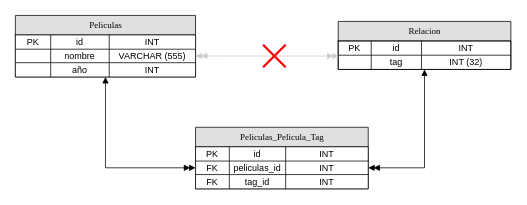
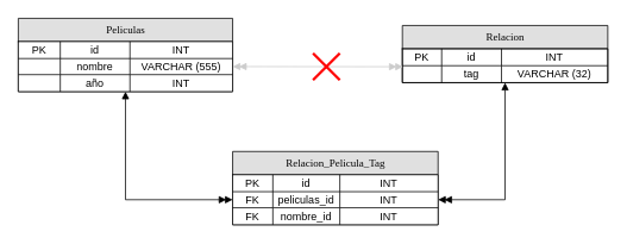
  <mxCell id="0" />
  <mxCell id="1" parent="0" />
  <mxCell id="2" value="Peliculas" style="swimlane;html=1;fontStyle=0;childLayout=stackLayout;horizontal=1;startSize=26;fillColor=#e0e0e0;horizontalStack=0;resizeParent=1;resizeLast=0;collapsible=1;marginBottom=0;swimlaneFillColor=#ffffff;align=center;rounded=1;shadow=0;comic=0;labelBackgroundColor=none;strokeWidth=1;fontFamily=Verdana;fontSize=12;arcSize=0;" parent="1" vertex="1"><mxGeometry x="20" y="20" width="240" height="82" as="geometry" /></mxCell>
  <mxCell id="3" value="" style="shape=table;startSize=0;container=1;collapsible=0;childLayout=tableLayout;" vertex="1" parent="2"><mxGeometry y="26" width="240" height="56" as="geometry" /></mxCell>
  <mxCell id="4" value="" style="shape=tableRow;horizontal=0;startSize=0;swimlaneHead=0;swimlaneBody=0;strokeColor=inherit;top=0;left=0;bottom=0;right=0;collapsible=0;dropTarget=0;fillColor=none;points=[[0,0.5],[1,0.5]];portConstraint=eastwest;" vertex="1" parent="3"><mxGeometry width="240" height="19" as="geometry" /></mxCell>
  <mxCell id="5" value="PK" style="shape=partialRectangle;html=1;whiteSpace=wrap;connectable=0;strokeColor=inherit;overflow=hidden;fillColor=none;top=0;left=0;bottom=0;right=0;pointerEvents=1;" vertex="1" parent="4"><mxGeometry width="47" height="19" as="geometry"><mxRectangle width="47" height="19" as="alternateBounds" /></mxGeometry></mxCell>
  <mxCell id="6" value="id" style="shape=partialRectangle;html=1;whiteSpace=wrap;connectable=0;strokeColor=inherit;overflow=hidden;fillColor=none;top=0;left=0;bottom=0;right=0;pointerEvents=1;" vertex="1" parent="4"><mxGeometry x="47" width="78" height="19" as="geometry"><mxRectangle width="78" height="19" as="alternateBounds" /></mxGeometry></mxCell>
  <mxCell id="7" value="INT" style="shape=partialRectangle;html=1;whiteSpace=wrap;connectable=0;strokeColor=inherit;overflow=hidden;fillColor=none;top=0;left=0;bottom=0;right=0;pointerEvents=1;" vertex="1" parent="4"><mxGeometry x="125" width="115" height="19" as="geometry"><mxRectangle width="115" height="19" as="alternateBounds" /></mxGeometry></mxCell>
  <mxCell id="8" value="" style="shape=tableRow;horizontal=0;startSize=0;swimlaneHead=0;swimlaneBody=0;strokeColor=inherit;top=0;left=0;bottom=0;right=0;collapsible=0;dropTarget=0;fillColor=none;points=[[0,0.5],[1,0.5]];portConstraint=eastwest;" vertex="1" parent="3"><mxGeometry y="19" width="240" height="18" as="geometry" /></mxCell>
  <mxCell id="9" value="" style="shape=partialRectangle;html=1;whiteSpace=wrap;connectable=0;strokeColor=inherit;overflow=hidden;fillColor=none;top=0;left=0;bottom=0;right=0;pointerEvents=1;" vertex="1" parent="8"><mxGeometry width="47" height="18" as="geometry"><mxRectangle width="47" height="18" as="alternateBounds" /></mxGeometry></mxCell>
  <mxCell id="10" value="nombre" style="shape=partialRectangle;html=1;whiteSpace=wrap;connectable=0;strokeColor=inherit;overflow=hidden;fillColor=none;top=0;left=0;bottom=0;right=0;pointerEvents=1;" vertex="1" parent="8"><mxGeometry x="47" width="78" height="18" as="geometry"><mxRectangle width="78" height="18" as="alternateBounds" /></mxGeometry></mxCell>
  <mxCell id="11" value="VARCHAR (555)" style="shape=partialRectangle;html=1;whiteSpace=wrap;connectable=0;strokeColor=inherit;overflow=hidden;fillColor=none;top=0;left=0;bottom=0;right=0;pointerEvents=1;" vertex="1" parent="8"><mxGeometry x="125" width="115" height="18" as="geometry"><mxRectangle width="115" height="18" as="alternateBounds" /></mxGeometry></mxCell>
  <mxCell id="12" value="" style="shape=tableRow;horizontal=0;startSize=0;swimlaneHead=0;swimlaneBody=0;strokeColor=inherit;top=0;left=0;bottom=0;right=0;collapsible=0;dropTarget=0;fillColor=none;points=[[0,0.5],[1,0.5]];portConstraint=eastwest;" vertex="1" parent="3"><mxGeometry y="37" width="240" height="19" as="geometry" /></mxCell>
  <mxCell id="13" value="" style="shape=partialRectangle;html=1;whiteSpace=wrap;connectable=0;strokeColor=inherit;overflow=hidden;fillColor=none;top=0;left=0;bottom=0;right=0;pointerEvents=1;" vertex="1" parent="12"><mxGeometry width="47" height="19" as="geometry"><mxRectangle width="47" height="19" as="alternateBounds" /></mxGeometry></mxCell>
  <mxCell id="14" value="año" style="shape=partialRectangle;html=1;whiteSpace=wrap;connectable=0;strokeColor=inherit;overflow=hidden;fillColor=none;top=0;left=0;bottom=0;right=0;pointerEvents=1;" vertex="1" parent="12"><mxGeometry x="47" width="78" height="19" as="geometry"><mxRectangle width="78" height="19" as="alternateBounds" /></mxGeometry></mxCell>
  <mxCell id="15" value="INT" style="shape=partialRectangle;html=1;whiteSpace=wrap;connectable=0;strokeColor=inherit;overflow=hidden;fillColor=none;top=0;left=0;bottom=0;right=0;pointerEvents=1;" vertex="1" parent="12"><mxGeometry x="125" width="115" height="19" as="geometry"><mxRectangle width="115" height="19" as="alternateBounds" /></mxGeometry></mxCell>
- <mxCell id="16" value="Peliculas_Pelicula_Tag" style="swimlane;html=1;fontStyle=0;childLayout=stackLayout;horizontal=1;startSize=26;fillColor=#e0e0e0;horizontalStack=0;resizeParent=1;resizeLast=0;collapsible=1;marginBottom=0;swimlaneFillColor=#ffffff;align=center;rounded=1;shadow=0;comic=0;labelBackgroundColor=none;strokeWidth=1;fontFamily=Verdana;fontSize=12;arcSize=0;" parent="1" vertex="1"><mxGeometry x="260" y="169" width="230" height="82" as="geometry" /></mxCell>
+ <mxCell id="16" value="Relacion_Pelicula_Tag" style="swimlane;html=1;fontStyle=0;childLayout=stackLayout;horizontal=1;startSize=26;fillColor=#e0e0e0;horizontalStack=0;resizeParent=1;resizeLast=0;collapsible=1;marginBottom=0;swimlaneFillColor=#ffffff;align=center;rounded=1;shadow=0;comic=0;labelBackgroundColor=none;strokeWidth=1;fontFamily=Verdana;fontSize=12;arcSize=0;" parent="1" vertex="1"><mxGeometry x="260" y="169" width="230" height="82" as="geometry" /></mxCell>
  <mxCell id="17" value="" style="shape=table;startSize=0;container=1;collapsible=0;childLayout=tableLayout;" vertex="1" parent="16"><mxGeometry y="26" width="230" height="56" as="geometry" /></mxCell>
  <mxCell id="18" value="" style="shape=tableRow;horizontal=0;startSize=0;swimlaneHead=0;swimlaneBody=0;strokeColor=inherit;top=0;left=0;bottom=0;right=0;collapsible=0;dropTarget=0;fillColor=none;points=[[0,0.5],[1,0.5]];portConstraint=eastwest;" vertex="1" parent="17"><mxGeometry width="230" height="19" as="geometry" /></mxCell>
  <mxCell id="19" value="PK" style="shape=partialRectangle;html=1;whiteSpace=wrap;connectable=0;strokeColor=inherit;overflow=hidden;fillColor=none;top=0;left=0;bottom=0;right=0;pointerEvents=1;" vertex="1" parent="18"><mxGeometry width="45" height="19" as="geometry"><mxRectangle width="45" height="19" as="alternateBounds" /></mxGeometry></mxCell>
  <mxCell id="20" value="id" style="shape=partialRectangle;html=1;whiteSpace=wrap;connectable=0;strokeColor=inherit;overflow=hidden;fillColor=none;top=0;left=0;bottom=0;right=0;pointerEvents=1;" vertex="1" parent="18"><mxGeometry x="45" width="75" height="19" as="geometry"><mxRectangle width="75" height="19" as="alternateBounds" /></mxGeometry></mxCell>
  <mxCell id="21" value="INT" style="shape=partialRectangle;html=1;whiteSpace=wrap;connectable=0;strokeColor=inherit;overflow=hidden;fillColor=none;top=0;left=0;bottom=0;right=0;pointerEvents=1;" vertex="1" parent="18"><mxGeometry x="120" width="110" height="19" as="geometry"><mxRectangle width="110" height="19" as="alternateBounds" /></mxGeometry></mxCell>
  <mxCell id="22" value="" style="shape=tableRow;horizontal=0;startSize=0;swimlaneHead=0;swimlaneBody=0;strokeColor=inherit;top=0;left=0;bottom=0;right=0;collapsible=0;dropTarget=0;fillColor=none;points=[[0,0.5],[1,0.5]];portConstraint=eastwest;" vertex="1" parent="17"><mxGeometry y="19" width="230" height="18" as="geometry" /></mxCell>
  <mxCell id="23" value="FK" style="shape=partialRectangle;html=1;whiteSpace=wrap;connectable=0;strokeColor=inherit;overflow=hidden;fillColor=none;top=0;left=0;bottom=0;right=0;pointerEvents=1;" vertex="1" parent="22"><mxGeometry width="45" height="18" as="geometry"><mxRectangle width="45" height="18" as="alternateBounds" /></mxGeometry></mxCell>
  <mxCell id="24" value="peliculas_id" style="shape=partialRectangle;html=1;whiteSpace=wrap;connectable=0;strokeColor=inherit;overflow=hidden;fillColor=none;top=0;left=0;bottom=0;right=0;pointerEvents=1;" vertex="1" parent="22"><mxGeometry x="45" width="75" height="18" as="geometry"><mxRectangle width="75" height="18" as="alternateBounds" /></mxGeometry></mxCell>
  <mxCell id="25" value="INT" style="shape=partialRectangle;html=1;whiteSpace=wrap;connectable=0;strokeColor=inherit;overflow=hidden;fillColor=none;top=0;left=0;bottom=0;right=0;pointerEvents=1;" vertex="1" parent="22"><mxGeometry x="120" width="110" height="18" as="geometry"><mxRectangle width="110" height="18" as="alternateBounds" /></mxGeometry></mxCell>
  <mxCell id="26" value="" style="shape=tableRow;horizontal=0;startSize=0;swimlaneHead=0;swimlaneBody=0;strokeColor=inherit;top=0;left=0;bottom=0;right=0;collapsible=0;dropTarget=0;fillColor=none;points=[[0,0.5],[1,0.5]];portConstraint=eastwest;" vertex="1" parent="17"><mxGeometry y="37" width="230" height="19" as="geometry" /></mxCell>
  <mxCell id="27" value="FK" style="shape=partialRectangle;html=1;whiteSpace=wrap;connectable=0;strokeColor=inherit;overflow=hidden;fillColor=none;top=0;left=0;bottom=0;right=0;pointerEvents=1;" vertex="1" parent="26"><mxGeometry width="45" height="19" as="geometry"><mxRectangle width="45" height="19" as="alternateBounds" /></mxGeometry></mxCell>
- <mxCell id="28" value="tag_id" style="shape=partialRectangle;html=1;whiteSpace=wrap;connectable=0;strokeColor=inherit;overflow=hidden;fillColor=none;top=0;left=0;bottom=0;right=0;pointerEvents=1;" vertex="1" parent="26"><mxGeometry x="45" width="75" height="19" as="geometry"><mxRectangle width="75" height="19" as="alternateBounds" /></mxGeometry></mxCell>
+ <mxCell id="28" value="nombre_id" style="shape=partialRectangle;html=1;whiteSpace=wrap;connectable=0;strokeColor=inherit;overflow=hidden;fillColor=none;top=0;left=0;bottom=0;right=0;pointerEvents=1;" vertex="1" parent="26"><mxGeometry x="45" width="75" height="19" as="geometry"><mxRectangle width="75" height="19" as="alternateBounds" /></mxGeometry></mxCell>
  <mxCell id="29" value="INT" style="shape=partialRectangle;html=1;whiteSpace=wrap;connectable=0;strokeColor=inherit;overflow=hidden;fillColor=none;top=0;left=0;bottom=0;right=0;pointerEvents=1;" vertex="1" parent="26"><mxGeometry x="120" width="110" height="19" as="geometry"><mxRectangle width="110" height="19" as="alternateBounds" /></mxGeometry></mxCell>
  <mxCell id="30" value="Relacion" style="swimlane;html=1;fontStyle=0;childLayout=stackLayout;horizontal=1;startSize=26;fillColor=#e0e0e0;horizontalStack=0;resizeParent=1;resizeLast=0;collapsible=1;marginBottom=0;swimlaneFillColor=#ffffff;align=center;rounded=1;shadow=0;comic=0;labelBackgroundColor=none;strokeWidth=1;fontFamily=Verdana;fontSize=12;arcSize=0;" parent="1" vertex="1"><mxGeometry x="450" y="28" width="230" height="64" as="geometry" /></mxCell>
  <mxCell id="31" value="" style="shape=table;startSize=0;container=1;collapsible=0;childLayout=tableLayout;fontSize=16;strokeColor=inherit;align=center;verticalAlign=middle;fontFamily=Helvetica;fontColor=default;fillColor=none;" vertex="1" parent="30"><mxGeometry y="26" width="230" height="38" as="geometry" /></mxCell>
  <mxCell id="32" value="" style="shape=tableRow;horizontal=0;startSize=0;swimlaneHead=0;swimlaneBody=0;strokeColor=inherit;top=0;left=0;bottom=0;right=0;collapsible=0;dropTarget=0;fillColor=none;points=[[0,0.5],[1,0.5]];portConstraint=eastwest;fontSize=16;align=center;verticalAlign=middle;fontFamily=Helvetica;fontColor=default;" vertex="1" parent="31"><mxGeometry width="230" height="19" as="geometry" /></mxCell>
  <mxCell id="33" value="PK" style="shape=partialRectangle;html=1;whiteSpace=wrap;connectable=0;strokeColor=inherit;overflow=hidden;fillColor=none;top=0;left=0;bottom=0;right=0;pointerEvents=1;fontSize=12;align=center;verticalAlign=middle;fontFamily=Helvetica;fontColor=default;" vertex="1" parent="32"><mxGeometry width="44" height="19" as="geometry"><mxRectangle width="44" height="19" as="alternateBounds" /></mxGeometry></mxCell>
  <mxCell id="34" value="id" style="shape=partialRectangle;html=1;whiteSpace=wrap;connectable=0;strokeColor=inherit;overflow=hidden;fillColor=none;top=0;left=0;bottom=0;right=0;pointerEvents=1;fontSize=12;align=center;verticalAlign=middle;fontFamily=Helvetica;fontColor=default;" vertex="1" parent="32"><mxGeometry x="44" width="67" height="19" as="geometry"><mxRectangle width="67" height="19" as="alternateBounds" /></mxGeometry></mxCell>
  <mxCell id="35" value="INT" style="shape=partialRectangle;html=1;whiteSpace=wrap;connectable=0;strokeColor=inherit;overflow=hidden;fillColor=none;top=0;left=0;bottom=0;right=0;pointerEvents=1;fontSize=12;align=center;verticalAlign=middle;fontFamily=Helvetica;fontColor=default;" vertex="1" parent="32"><mxGeometry x="111" width="119" height="19" as="geometry"><mxRectangle width="119" height="19" as="alternateBounds" /></mxGeometry></mxCell>
  <mxCell id="36" value="" style="shape=tableRow;horizontal=0;startSize=0;swimlaneHead=0;swimlaneBody=0;strokeColor=inherit;top=0;left=0;bottom=0;right=0;collapsible=0;dropTarget=0;fillColor=none;points=[[0,0.5],[1,0.5]];portConstraint=eastwest;fontSize=16;align=center;verticalAlign=middle;fontFamily=Helvetica;fontColor=default;" vertex="1" parent="31"><mxGeometry y="19" width="230" height="19" as="geometry" /></mxCell>
  <mxCell id="37" value="" style="shape=partialRectangle;html=1;whiteSpace=wrap;connectable=0;strokeColor=inherit;overflow=hidden;fillColor=none;top=0;left=0;bottom=0;right=0;pointerEvents=1;fontSize=16;align=center;verticalAlign=middle;fontFamily=Helvetica;fontColor=default;" vertex="1" parent="36"><mxGeometry width="44" height="19" as="geometry"><mxRectangle width="44" height="19" as="alternateBounds" /></mxGeometry></mxCell>
  <mxCell id="38" value="tag" style="shape=partialRectangle;html=1;whiteSpace=wrap;connectable=0;strokeColor=inherit;overflow=hidden;fillColor=none;top=0;left=0;bottom=0;right=0;pointerEvents=1;fontSize=12;align=center;verticalAlign=middle;fontFamily=Helvetica;fontColor=default;" vertex="1" parent="36"><mxGeometry x="44" width="67" height="19" as="geometry"><mxRectangle width="67" height="19" as="alternateBounds" /></mxGeometry></mxCell>
- <mxCell id="39" value="INT (32)" style="shape=partialRectangle;html=1;whiteSpace=wrap;connectable=0;strokeColor=inherit;overflow=hidden;fillColor=none;top=0;left=0;bottom=0;right=0;pointerEvents=1;fontSize=12;align=center;verticalAlign=middle;fontFamily=Helvetica;fontColor=default;" vertex="1" parent="36"><mxGeometry x="111" width="119" height="19" as="geometry"><mxRectangle width="119" height="19" as="alternateBounds" /></mxGeometry></mxCell>
+ <mxCell id="39" value="VARCHAR (32)" style="shape=partialRectangle;html=1;whiteSpace=wrap;connectable=0;strokeColor=inherit;overflow=hidden;fillColor=none;top=0;left=0;bottom=0;right=0;pointerEvents=1;fontSize=12;align=center;verticalAlign=middle;fontFamily=Helvetica;fontColor=default;" vertex="1" parent="36"><mxGeometry x="111" width="119" height="19" as="geometry"><mxRectangle width="119" height="19" as="alternateBounds" /></mxGeometry></mxCell>
  <mxCell id="40" value="" style="endArrow=doubleBlock;startArrow=doubleBlock;html=1;rounded=0;fontFamily=Helvetica;fontSize=12;fontColor=default;exitX=1;exitY=0.5;exitDx=0;exitDy=0;entryX=0.003;entryY=1.061;entryDx=0;entryDy=0;entryPerimeter=0;startFill=1;endFill=1;strokeColor=#CCCCCC;" edge="1" parent="1" source="8" target="32"><mxGeometry width="50" height="50" relative="1" as="geometry"><mxPoint x="290" y="79" as="sourcePoint" /><mxPoint x="450" y="79" as="targetPoint" /><Array as="points" /></mxGeometry></mxCell>
  <mxCell id="41" style="edgeStyle=orthogonalEdgeStyle;rounded=0;orthogonalLoop=1;jettySize=auto;html=1;entryX=0;entryY=0.5;entryDx=0;entryDy=0;fontFamily=Helvetica;fontSize=12;fontColor=default;startArrow=block;startFill=1;endArrow=doubleBlock;endFill=1;" edge="1" parent="1" source="3" target="22"><mxGeometry relative="1" as="geometry" /></mxCell>
  <mxCell id="42" style="edgeStyle=orthogonalEdgeStyle;rounded=0;orthogonalLoop=1;jettySize=auto;html=1;entryX=0.5;entryY=1;entryDx=0;entryDy=0;fontFamily=Helvetica;fontSize=12;fontColor=default;endArrow=block;endFill=1;startArrow=doubleBlock;startFill=1;" edge="1" parent="1" source="22" target="31"><mxGeometry relative="1" as="geometry" /></mxCell>
  <mxCell id="43" value="" style="shape=umlDestroy;whiteSpace=wrap;html=1;strokeWidth=3;targetShapes=umlLifeline;strokeColor=#FF0000;align=center;verticalAlign=middle;fontFamily=Helvetica;fontSize=12;fillColor=#f8cecc;" vertex="1" parent="1"><mxGeometry x="350" y="59" width="30" height="30" as="geometry" /></mxCell>
